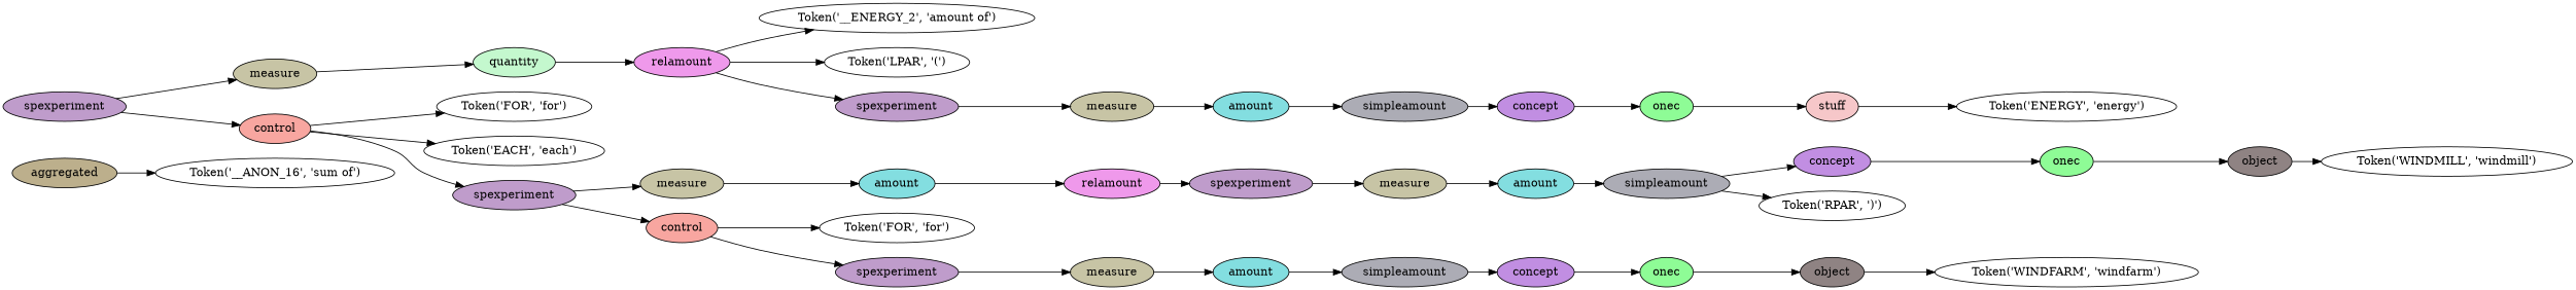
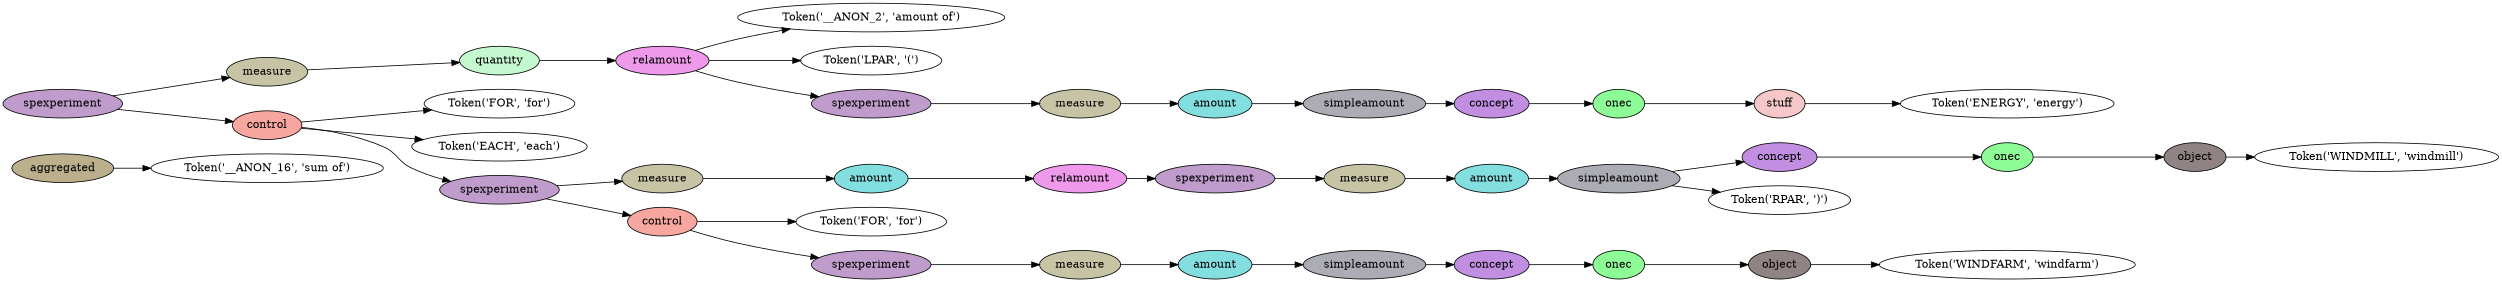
  digraph {
    rankdir=LR
    node [style=filled]
    n1 [label="Token('__ANON_16', 'sum of')" style=""]
    n2 [fillcolor="#bcaf8c" label=aggregated]
-   n3 [label="Token('__ENERGY_2', 'amount of')" style=""]
+   n3 [label="Token('__ANON_2', 'amount of')" style=""]
    n4 [label="Token('LPAR', '(')" style=""]
    n5 [label="Token('ENERGY', 'energy')" style=""]
    n6 [fillcolor="#f6c7c9" label=stuff]
    n7 [fillcolor="#8efc96" label=onec]
    n8 [fillcolor="#c18ee2" label=concept]
    n9 [fillcolor="#acacb5" label=simpleamount]
    n10 [fillcolor="#83dee0" label=amount]
    n11 [fillcolor="#c7c4a5" label=measure]
    n12 [fillcolor="#bf9ccb" label=spexperiment]
    n13 [fillcolor="#ef99eb" label=relamount]
    n14 [fillcolor="#c4f8ce" label=quantity]
    n15 [fillcolor="#c7c4a5" label=measure]
    n16 [label="Token('FOR', 'for')" style=""]
    n17 [label="Token('EACH', 'each')" style=""]
    n18 [label="Token('WINDMILL', 'windmill')" style=""]
    n19 [fillcolor="#8f8383" label=object]
    n20 [fillcolor="#8efc96" label=onec]
    n21 [fillcolor="#c18ee2" label=concept]
    n22 [label="Token('RPAR', ')')" style=""]
    n23 [fillcolor="#acacb5" label=simpleamount]
    n24 [fillcolor="#83dee0" label=amount]
    n25 [fillcolor="#c7c4a5" label=measure]
    n26 [fillcolor="#bf9ccb" label=spexperiment]
    n27 [fillcolor="#ef99eb" label=relamount]
    n28 [fillcolor="#83dee0" label=amount]
    n29 [fillcolor="#c7c4a5" label=measure]
    n30 [label="Token('FOR', 'for')" style=""]
    n31 [label="Token('WINDFARM', 'windfarm')" style=""]
    n32 [fillcolor="#8f8383" label=object]
    n33 [fillcolor="#8efc96" label=onec]
    n34 [fillcolor="#c18ee2" label=concept]
    n35 [fillcolor="#acacb5" label=simpleamount]
    n36 [fillcolor="#83dee0" label=amount]
    n37 [fillcolor="#c7c4a5" label=measure]
    n38 [fillcolor="#bf9ccb" label=spexperiment]
    n39 [fillcolor="#f8a6a0" label=control]
    n40 [fillcolor="#bf9ccb" label=spexperiment]
    n41 [fillcolor="#f8a6a0" label=control]
    n42 [fillcolor="#bf9ccb" label=spexperiment]
    n2 -> n1
    n6 -> n5
    n7 -> n6
    n8 -> n7
    n9 -> n8
    n10 -> n9
    n11 -> n10
    n12 -> n11
    n13 -> n3
    n13 -> n4
    n13 -> n12
    n14 -> n13
    n15 -> n14
    n19 -> n18
    n20 -> n19
    n21 -> n20
    n23 -> n21
    n23 -> n22
    n24 -> n23
    n25 -> n24
    n26 -> n25
    n27 -> n26
    n28 -> n27
    n29 -> n28
    n32 -> n31
    n33 -> n32
    n34 -> n33
    n35 -> n34
    n36 -> n35
    n37 -> n36
    n38 -> n37
    n39 -> n30
    n39 -> n38
    n40 -> n29
    n40 -> n39
    n41 -> n16
    n41 -> n17
    n41 -> n40
    n42 -> n15
    n42 -> n41
  }
